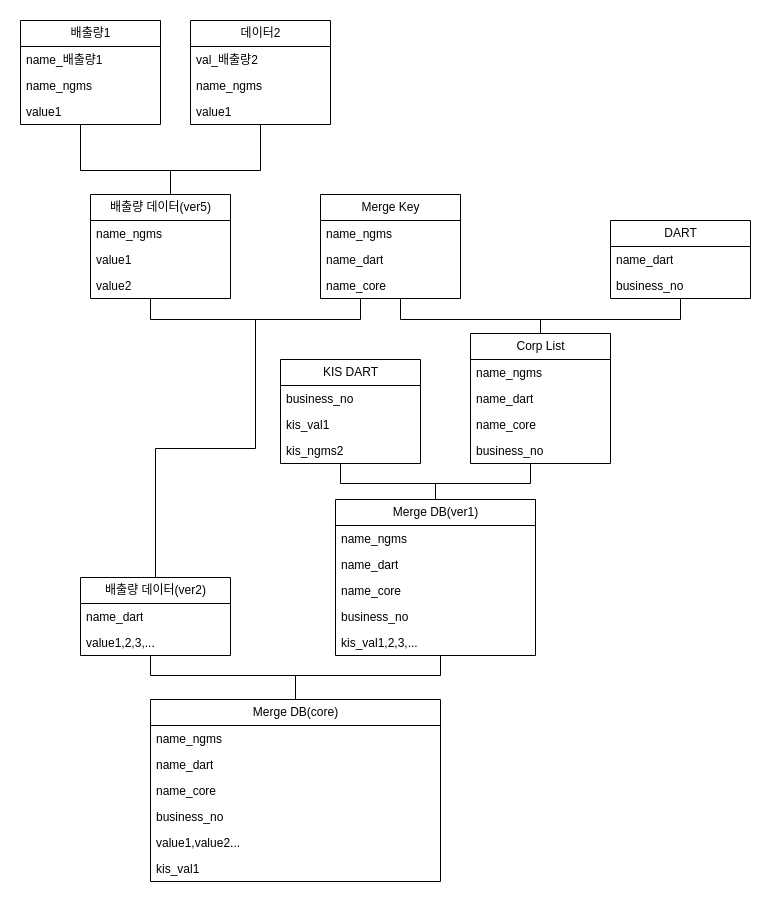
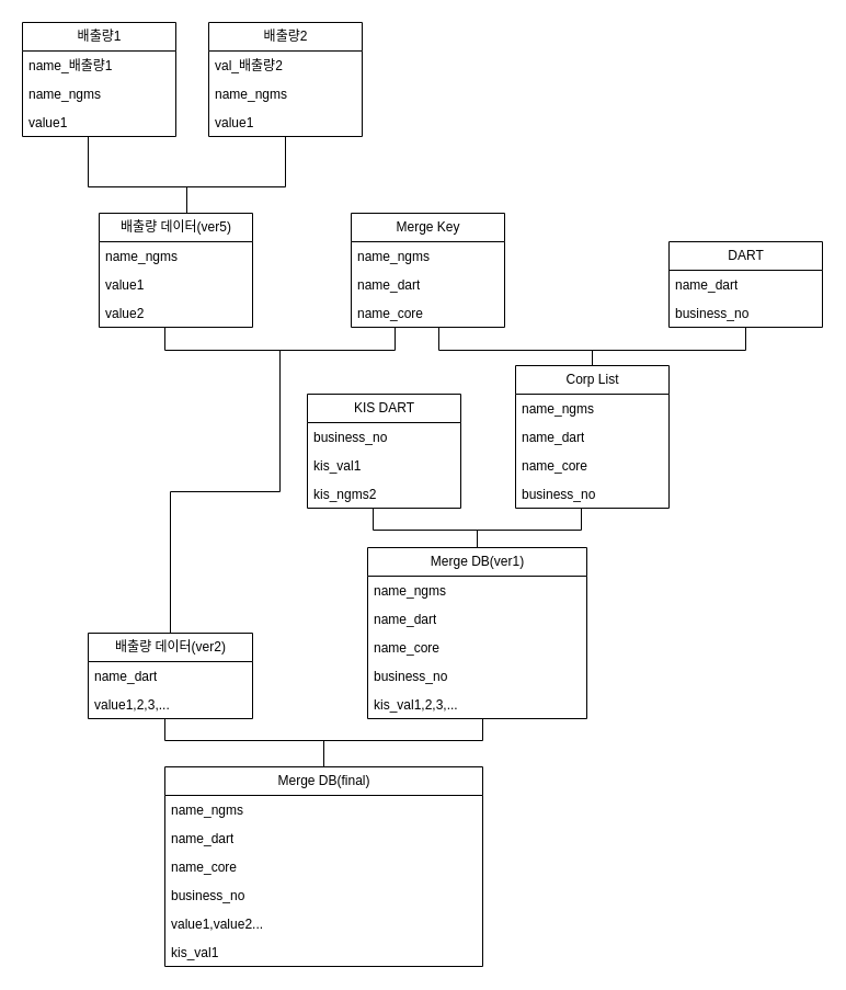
  <mxCell id="0" />
  <mxCell id="1" parent="0" />
  <mxCell id="2" value="Merge Key" style="swimlane;fontStyle=0;childLayout=stackLayout;horizontal=1;startSize=26;fillColor=none;horizontalStack=0;resizeParent=1;resizeParentMax=0;resizeLast=0;collapsible=1;marginBottom=0;html=1;" vertex="1" parent="1"><mxGeometry x="320" y="194" width="140" height="104" as="geometry" /></mxCell>
  <mxCell id="3" value="name_ngms" style="text;strokeColor=none;fillColor=none;align=left;verticalAlign=top;spacingLeft=4;spacingRight=4;overflow=hidden;rotatable=0;points=[[0,0.5],[1,0.5]];portConstraint=eastwest;whiteSpace=wrap;html=1;" vertex="1" parent="2"><mxGeometry y="26" width="140" height="26" as="geometry" /></mxCell>
  <mxCell id="4" value="name_dart" style="text;strokeColor=none;fillColor=none;align=left;verticalAlign=top;spacingLeft=4;spacingRight=4;overflow=hidden;rotatable=0;points=[[0,0.5],[1,0.5]];portConstraint=eastwest;whiteSpace=wrap;html=1;" vertex="1" parent="2"><mxGeometry y="52" width="140" height="26" as="geometry" /></mxCell>
  <mxCell id="5" value="name_core" style="text;strokeColor=none;fillColor=none;align=left;verticalAlign=top;spacingLeft=4;spacingRight=4;overflow=hidden;rotatable=0;points=[[0,0.5],[1,0.5]];portConstraint=eastwest;whiteSpace=wrap;html=1;" vertex="1" parent="2"><mxGeometry y="78" width="140" height="26" as="geometry" /></mxCell>
  <mxCell id="6" value="배출량1" style="swimlane;fontStyle=0;childLayout=stackLayout;horizontal=1;startSize=26;fillColor=none;horizontalStack=0;resizeParent=1;resizeParentMax=0;resizeLast=0;collapsible=1;marginBottom=0;html=1;" vertex="1" parent="1"><mxGeometry x="20" y="20" width="140" height="104" as="geometry" /></mxCell>
  <mxCell id="7" value="name_배출량1" style="text;strokeColor=none;fillColor=none;align=left;verticalAlign=top;spacingLeft=4;spacingRight=4;overflow=hidden;rotatable=0;points=[[0,0.5],[1,0.5]];portConstraint=eastwest;whiteSpace=wrap;html=1;" vertex="1" parent="6"><mxGeometry y="26" width="140" height="26" as="geometry" /></mxCell>
  <mxCell id="8" value="name_ngms" style="text;strokeColor=none;fillColor=none;align=left;verticalAlign=top;spacingLeft=4;spacingRight=4;overflow=hidden;rotatable=0;points=[[0,0.5],[1,0.5]];portConstraint=eastwest;whiteSpace=wrap;html=1;" vertex="1" parent="6"><mxGeometry y="52" width="140" height="26" as="geometry" /></mxCell>
  <mxCell id="9" value="value1" style="text;strokeColor=none;fillColor=none;align=left;verticalAlign=top;spacingLeft=4;spacingRight=4;overflow=hidden;rotatable=0;points=[[0,0.5],[1,0.5]];portConstraint=eastwest;whiteSpace=wrap;html=1;" vertex="1" parent="6"><mxGeometry y="78" width="140" height="26" as="geometry" /></mxCell>
- <mxCell id="10" value="데이터2" style="swimlane;fontStyle=0;childLayout=stackLayout;horizontal=1;startSize=26;fillColor=none;horizontalStack=0;resizeParent=1;resizeParentMax=0;resizeLast=0;collapsible=1;marginBottom=0;html=1;" vertex="1" parent="1"><mxGeometry x="190" y="20" width="140" height="104" as="geometry" /></mxCell>
+ <mxCell id="10" value="배출량2" style="swimlane;fontStyle=0;childLayout=stackLayout;horizontal=1;startSize=26;fillColor=none;horizontalStack=0;resizeParent=1;resizeParentMax=0;resizeLast=0;collapsible=1;marginBottom=0;html=1;" vertex="1" parent="1"><mxGeometry x="190" y="20" width="140" height="104" as="geometry" /></mxCell>
  <mxCell id="11" value="val_배출량2" style="text;strokeColor=none;fillColor=none;align=left;verticalAlign=top;spacingLeft=4;spacingRight=4;overflow=hidden;rotatable=0;points=[[0,0.5],[1,0.5]];portConstraint=eastwest;whiteSpace=wrap;html=1;" vertex="1" parent="10"><mxGeometry y="26" width="140" height="26" as="geometry" /></mxCell>
  <mxCell id="12" value="name_ngms" style="text;strokeColor=none;fillColor=none;align=left;verticalAlign=top;spacingLeft=4;spacingRight=4;overflow=hidden;rotatable=0;points=[[0,0.5],[1,0.5]];portConstraint=eastwest;whiteSpace=wrap;html=1;" vertex="1" parent="10"><mxGeometry y="52" width="140" height="26" as="geometry" /></mxCell>
  <mxCell id="13" value="value1" style="text;strokeColor=none;fillColor=none;align=left;verticalAlign=top;spacingLeft=4;spacingRight=4;overflow=hidden;rotatable=0;points=[[0,0.5],[1,0.5]];portConstraint=eastwest;whiteSpace=wrap;html=1;" vertex="1" parent="10"><mxGeometry y="78" width="140" height="26" as="geometry" /></mxCell>
  <mxCell id="14" value="" style="shape=partialRectangle;whiteSpace=wrap;html=1;bottom=1;right=1;left=1;top=0;fillColor=none;routingCenterX=-0.5;" vertex="1" parent="1"><mxGeometry x="80" y="124" width="180" height="46" as="geometry" /></mxCell>
  <mxCell id="15" style="edgeStyle=orthogonalEdgeStyle;rounded=0;orthogonalLoop=1;jettySize=auto;html=1;exitX=0.5;exitY=0;exitDx=0;exitDy=0;entryX=0.5;entryY=1;entryDx=0;entryDy=0;endArrow=none;endFill=0;" edge="1" parent="1" source="16" target="14"><mxGeometry relative="1" as="geometry" /></mxCell>
  <mxCell id="16" value="배출량 데이터(ver5)" style="swimlane;fontStyle=0;childLayout=stackLayout;horizontal=1;startSize=26;fillColor=none;horizontalStack=0;resizeParent=1;resizeParentMax=0;resizeLast=0;collapsible=1;marginBottom=0;html=1;" vertex="1" parent="1"><mxGeometry x="90" y="194" width="140" height="104" as="geometry" /></mxCell>
  <mxCell id="17" value="name_ngms" style="text;strokeColor=none;fillColor=none;align=left;verticalAlign=top;spacingLeft=4;spacingRight=4;overflow=hidden;rotatable=0;points=[[0,0.5],[1,0.5]];portConstraint=eastwest;whiteSpace=wrap;html=1;" vertex="1" parent="16"><mxGeometry y="26" width="140" height="26" as="geometry" /></mxCell>
  <mxCell id="18" value="value1" style="text;strokeColor=none;fillColor=none;align=left;verticalAlign=top;spacingLeft=4;spacingRight=4;overflow=hidden;rotatable=0;points=[[0,0.5],[1,0.5]];portConstraint=eastwest;whiteSpace=wrap;html=1;" vertex="1" parent="16"><mxGeometry y="52" width="140" height="26" as="geometry" /></mxCell>
  <mxCell id="19" value="value2" style="text;strokeColor=none;fillColor=none;align=left;verticalAlign=top;spacingLeft=4;spacingRight=4;overflow=hidden;rotatable=0;points=[[0,0.5],[1,0.5]];portConstraint=eastwest;whiteSpace=wrap;html=1;" vertex="1" parent="16"><mxGeometry y="78" width="140" height="26" as="geometry" /></mxCell>
  <mxCell id="20" value="배출량 데이터(ver2)" style="swimlane;fontStyle=0;childLayout=stackLayout;horizontal=1;startSize=26;fillColor=none;horizontalStack=0;resizeParent=1;resizeParentMax=0;resizeLast=0;collapsible=1;marginBottom=0;html=1;" vertex="1" parent="1"><mxGeometry x="80" y="577" width="150" height="78" as="geometry"><mxRectangle x="80" y="500" width="120" height="30" as="alternateBounds" /></mxGeometry></mxCell>
  <mxCell id="21" value="name_dart" style="text;strokeColor=none;fillColor=none;align=left;verticalAlign=top;spacingLeft=4;spacingRight=4;overflow=hidden;rotatable=0;points=[[0,0.5],[1,0.5]];portConstraint=eastwest;whiteSpace=wrap;html=1;" vertex="1" parent="20"><mxGeometry y="26" width="150" height="26" as="geometry" /></mxCell>
  <mxCell id="22" value="value1,2,3,..." style="text;strokeColor=none;fillColor=none;align=left;verticalAlign=top;spacingLeft=4;spacingRight=4;overflow=hidden;rotatable=0;points=[[0,0.5],[1,0.5]];portConstraint=eastwest;whiteSpace=wrap;html=1;" vertex="1" parent="20"><mxGeometry y="52" width="150" height="26" as="geometry" /></mxCell>
  <mxCell id="23" value="DART" style="swimlane;fontStyle=0;childLayout=stackLayout;horizontal=1;startSize=26;fillColor=none;horizontalStack=0;resizeParent=1;resizeParentMax=0;resizeLast=0;collapsible=1;marginBottom=0;html=1;" vertex="1" parent="1"><mxGeometry x="610" y="220" width="140" height="78" as="geometry" /></mxCell>
  <mxCell id="24" value="name_dart" style="text;strokeColor=none;fillColor=none;align=left;verticalAlign=top;spacingLeft=4;spacingRight=4;overflow=hidden;rotatable=0;points=[[0,0.5],[1,0.5]];portConstraint=eastwest;whiteSpace=wrap;html=1;" vertex="1" parent="23"><mxGeometry y="26" width="140" height="26" as="geometry" /></mxCell>
  <mxCell id="25" value="business_no" style="text;strokeColor=none;fillColor=none;align=left;verticalAlign=top;spacingLeft=4;spacingRight=4;overflow=hidden;rotatable=0;points=[[0,0.5],[1,0.5]];portConstraint=eastwest;whiteSpace=wrap;html=1;" vertex="1" parent="23"><mxGeometry y="52" width="140" height="26" as="geometry" /></mxCell>
  <mxCell id="26" style="edgeStyle=orthogonalEdgeStyle;rounded=0;orthogonalLoop=1;jettySize=auto;html=1;exitX=0;exitY=0.25;exitDx=0;exitDy=0;entryX=0;entryY=0.5;entryDx=0;entryDy=0;endArrow=none;endFill=0;" edge="1" parent="23" source="23" target="24"><mxGeometry relative="1" as="geometry" /></mxCell>
  <mxCell id="27" style="edgeStyle=orthogonalEdgeStyle;rounded=0;orthogonalLoop=1;jettySize=auto;html=1;exitX=0.5;exitY=0;exitDx=0;exitDy=0;entryX=0.5;entryY=1;entryDx=0;entryDy=0;endArrow=none;endFill=0;" edge="1" parent="1" source="28" target="50"><mxGeometry relative="1" as="geometry" /></mxCell>
  <mxCell id="28" value="Corp List" style="swimlane;fontStyle=0;childLayout=stackLayout;horizontal=1;startSize=26;fillColor=none;horizontalStack=0;resizeParent=1;resizeParentMax=0;resizeLast=0;collapsible=1;marginBottom=0;html=1;" vertex="1" parent="1"><mxGeometry x="470" y="333" width="140" height="130" as="geometry" /></mxCell>
  <mxCell id="29" value="name_ngms" style="text;strokeColor=none;fillColor=none;align=left;verticalAlign=top;spacingLeft=4;spacingRight=4;overflow=hidden;rotatable=0;points=[[0,0.5],[1,0.5]];portConstraint=eastwest;whiteSpace=wrap;html=1;" vertex="1" parent="28"><mxGeometry y="26" width="140" height="26" as="geometry" /></mxCell>
  <mxCell id="30" value="name_dart" style="text;strokeColor=none;fillColor=none;align=left;verticalAlign=top;spacingLeft=4;spacingRight=4;overflow=hidden;rotatable=0;points=[[0,0.5],[1,0.5]];portConstraint=eastwest;whiteSpace=wrap;html=1;" vertex="1" parent="28"><mxGeometry y="52" width="140" height="26" as="geometry" /></mxCell>
  <mxCell id="31" value="name_core" style="text;strokeColor=none;fillColor=none;align=left;verticalAlign=top;spacingLeft=4;spacingRight=4;overflow=hidden;rotatable=0;points=[[0,0.5],[1,0.5]];portConstraint=eastwest;whiteSpace=wrap;html=1;" vertex="1" parent="28"><mxGeometry y="78" width="140" height="26" as="geometry" /></mxCell>
  <mxCell id="32" value="business_no" style="text;strokeColor=none;fillColor=none;align=left;verticalAlign=top;spacingLeft=4;spacingRight=4;overflow=hidden;rotatable=0;points=[[0,0.5],[1,0.5]];portConstraint=eastwest;whiteSpace=wrap;html=1;" vertex="1" parent="28"><mxGeometry y="104" width="140" height="26" as="geometry" /></mxCell>
  <mxCell id="33" value="KIS DART" style="swimlane;fontStyle=0;childLayout=stackLayout;horizontal=1;startSize=26;fillColor=none;horizontalStack=0;resizeParent=1;resizeParentMax=0;resizeLast=0;collapsible=1;marginBottom=0;html=1;" vertex="1" parent="1"><mxGeometry x="280" y="359" width="140" height="104" as="geometry" /></mxCell>
  <mxCell id="34" value="business_no" style="text;strokeColor=none;fillColor=none;align=left;verticalAlign=top;spacingLeft=4;spacingRight=4;overflow=hidden;rotatable=0;points=[[0,0.5],[1,0.5]];portConstraint=eastwest;whiteSpace=wrap;html=1;" vertex="1" parent="33"><mxGeometry y="26" width="140" height="26" as="geometry" /></mxCell>
  <mxCell id="35" value="kis_val1" style="text;strokeColor=none;fillColor=none;align=left;verticalAlign=top;spacingLeft=4;spacingRight=4;overflow=hidden;rotatable=0;points=[[0,0.5],[1,0.5]];portConstraint=eastwest;whiteSpace=wrap;html=1;" vertex="1" parent="33"><mxGeometry y="52" width="140" height="26" as="geometry" /></mxCell>
  <mxCell id="36" value="kis_ngms2" style="text;strokeColor=none;fillColor=none;align=left;verticalAlign=top;spacingLeft=4;spacingRight=4;overflow=hidden;rotatable=0;points=[[0,0.5],[1,0.5]];portConstraint=eastwest;whiteSpace=wrap;html=1;" vertex="1" parent="33"><mxGeometry y="78" width="140" height="26" as="geometry" /></mxCell>
  <mxCell id="37" value="Merge DB(ver1)" style="swimlane;fontStyle=0;childLayout=stackLayout;horizontal=1;startSize=26;fillColor=none;horizontalStack=0;resizeParent=1;resizeParentMax=0;resizeLast=0;collapsible=1;marginBottom=0;html=1;" vertex="1" parent="1"><mxGeometry x="335" y="499" width="200" height="156" as="geometry" /></mxCell>
  <mxCell id="38" value="name_ngms" style="text;strokeColor=none;fillColor=none;align=left;verticalAlign=top;spacingLeft=4;spacingRight=4;overflow=hidden;rotatable=0;points=[[0,0.5],[1,0.5]];portConstraint=eastwest;whiteSpace=wrap;html=1;" vertex="1" parent="37"><mxGeometry y="26" width="200" height="26" as="geometry" /></mxCell>
  <mxCell id="39" value="name_dart" style="text;strokeColor=none;fillColor=none;align=left;verticalAlign=top;spacingLeft=4;spacingRight=4;overflow=hidden;rotatable=0;points=[[0,0.5],[1,0.5]];portConstraint=eastwest;whiteSpace=wrap;html=1;" vertex="1" parent="37"><mxGeometry y="52" width="200" height="26" as="geometry" /></mxCell>
  <mxCell id="40" value="name_core" style="text;strokeColor=none;fillColor=none;align=left;verticalAlign=top;spacingLeft=4;spacingRight=4;overflow=hidden;rotatable=0;points=[[0,0.5],[1,0.5]];portConstraint=eastwest;whiteSpace=wrap;html=1;" vertex="1" parent="37"><mxGeometry y="78" width="200" height="26" as="geometry" /></mxCell>
  <mxCell id="41" value="business_no" style="text;strokeColor=none;fillColor=none;align=left;verticalAlign=top;spacingLeft=4;spacingRight=4;overflow=hidden;rotatable=0;points=[[0,0.5],[1,0.5]];portConstraint=eastwest;whiteSpace=wrap;html=1;" vertex="1" parent="37"><mxGeometry y="104" width="200" height="26" as="geometry" /></mxCell>
  <mxCell id="42" value="kis_val1,2,3,..." style="text;strokeColor=none;fillColor=none;align=left;verticalAlign=top;spacingLeft=4;spacingRight=4;overflow=hidden;rotatable=0;points=[[0,0.5],[1,0.5]];portConstraint=eastwest;whiteSpace=wrap;html=1;" vertex="1" parent="37"><mxGeometry y="130" width="200" height="26" as="geometry" /></mxCell>
- <mxCell id="43" value="Merge DB(core)" style="swimlane;fontStyle=0;childLayout=stackLayout;horizontal=1;startSize=26;fillColor=none;horizontalStack=0;resizeParent=1;resizeParentMax=0;resizeLast=0;collapsible=1;marginBottom=0;html=1;" vertex="1" parent="1"><mxGeometry x="150" y="699" width="290" height="182" as="geometry" /></mxCell>
+ <mxCell id="43" value="Merge DB(final)" style="swimlane;fontStyle=0;childLayout=stackLayout;horizontal=1;startSize=26;fillColor=none;horizontalStack=0;resizeParent=1;resizeParentMax=0;resizeLast=0;collapsible=1;marginBottom=0;html=1;" vertex="1" parent="1"><mxGeometry x="150" y="699" width="290" height="182" as="geometry" /></mxCell>
  <mxCell id="44" value="name_ngms" style="text;strokeColor=none;fillColor=none;align=left;verticalAlign=top;spacingLeft=4;spacingRight=4;overflow=hidden;rotatable=0;points=[[0,0.5],[1,0.5]];portConstraint=eastwest;whiteSpace=wrap;html=1;" vertex="1" parent="43"><mxGeometry y="26" width="290" height="26" as="geometry" /></mxCell>
  <mxCell id="45" value="name_dart" style="text;strokeColor=none;fillColor=none;align=left;verticalAlign=top;spacingLeft=4;spacingRight=4;overflow=hidden;rotatable=0;points=[[0,0.5],[1,0.5]];portConstraint=eastwest;whiteSpace=wrap;html=1;" vertex="1" parent="43"><mxGeometry y="52" width="290" height="26" as="geometry" /></mxCell>
  <mxCell id="46" value="name_core" style="text;strokeColor=none;fillColor=none;align=left;verticalAlign=top;spacingLeft=4;spacingRight=4;overflow=hidden;rotatable=0;points=[[0,0.5],[1,0.5]];portConstraint=eastwest;whiteSpace=wrap;html=1;" vertex="1" parent="43"><mxGeometry y="78" width="290" height="26" as="geometry" /></mxCell>
  <mxCell id="47" value="business_no" style="text;strokeColor=none;fillColor=none;align=left;verticalAlign=top;spacingLeft=4;spacingRight=4;overflow=hidden;rotatable=0;points=[[0,0.5],[1,0.5]];portConstraint=eastwest;whiteSpace=wrap;html=1;" vertex="1" parent="43"><mxGeometry y="104" width="290" height="26" as="geometry" /></mxCell>
  <mxCell id="48" value="value1,value2..." style="text;strokeColor=none;fillColor=none;align=left;verticalAlign=top;spacingLeft=4;spacingRight=4;overflow=hidden;rotatable=0;points=[[0,0.5],[1,0.5]];portConstraint=eastwest;whiteSpace=wrap;html=1;" vertex="1" parent="43"><mxGeometry y="130" width="290" height="26" as="geometry" /></mxCell>
  <mxCell id="49" value="kis_val1" style="text;strokeColor=none;fillColor=none;align=left;verticalAlign=top;spacingLeft=4;spacingRight=4;overflow=hidden;rotatable=0;points=[[0,0.5],[1,0.5]];portConstraint=eastwest;whiteSpace=wrap;html=1;" vertex="1" parent="43"><mxGeometry y="156" width="290" height="26" as="geometry" /></mxCell>
  <mxCell id="50" value="" style="shape=partialRectangle;whiteSpace=wrap;html=1;bottom=1;right=1;left=1;top=0;fillColor=none;routingCenterX=-0.5;" vertex="1" parent="1"><mxGeometry x="400" y="299" width="280" height="20" as="geometry" /></mxCell>
  <mxCell id="51" style="edgeStyle=orthogonalEdgeStyle;rounded=0;orthogonalLoop=1;jettySize=auto;html=1;exitX=0.5;exitY=1;exitDx=0;exitDy=0;entryX=0.5;entryY=0;entryDx=0;entryDy=0;endArrow=none;endFill=0;" edge="1" parent="1" source="52" target="20"><mxGeometry relative="1" as="geometry" /></mxCell>
  <mxCell id="52" value="" style="shape=partialRectangle;whiteSpace=wrap;html=1;bottom=1;right=1;left=1;top=0;fillColor=none;routingCenterX=-0.5;" vertex="1" parent="1"><mxGeometry x="150" y="299" width="210" height="20" as="geometry" /></mxCell>
  <mxCell id="53" style="edgeStyle=orthogonalEdgeStyle;rounded=0;orthogonalLoop=1;jettySize=auto;html=1;exitX=0.5;exitY=1;exitDx=0;exitDy=0;entryX=0.5;entryY=0;entryDx=0;entryDy=0;endArrow=none;endFill=0;" edge="1" parent="1" source="54" target="37"><mxGeometry relative="1" as="geometry" /></mxCell>
  <mxCell id="54" value="" style="shape=partialRectangle;whiteSpace=wrap;html=1;bottom=1;right=1;left=1;top=0;fillColor=none;routingCenterX=-0.5;" vertex="1" parent="1"><mxGeometry x="340" y="463" width="190" height="20" as="geometry" /></mxCell>
  <mxCell id="55" style="edgeStyle=orthogonalEdgeStyle;rounded=0;orthogonalLoop=1;jettySize=auto;html=1;exitX=0.5;exitY=1;exitDx=0;exitDy=0;endArrow=none;endFill=0;" edge="1" parent="1" source="56" target="43"><mxGeometry relative="1" as="geometry" /></mxCell>
  <mxCell id="56" value="" style="shape=partialRectangle;whiteSpace=wrap;html=1;bottom=1;right=1;left=1;top=0;fillColor=none;routingCenterX=-0.5;" vertex="1" parent="1"><mxGeometry x="150" y="655" width="290" height="20" as="geometry" /></mxCell>
